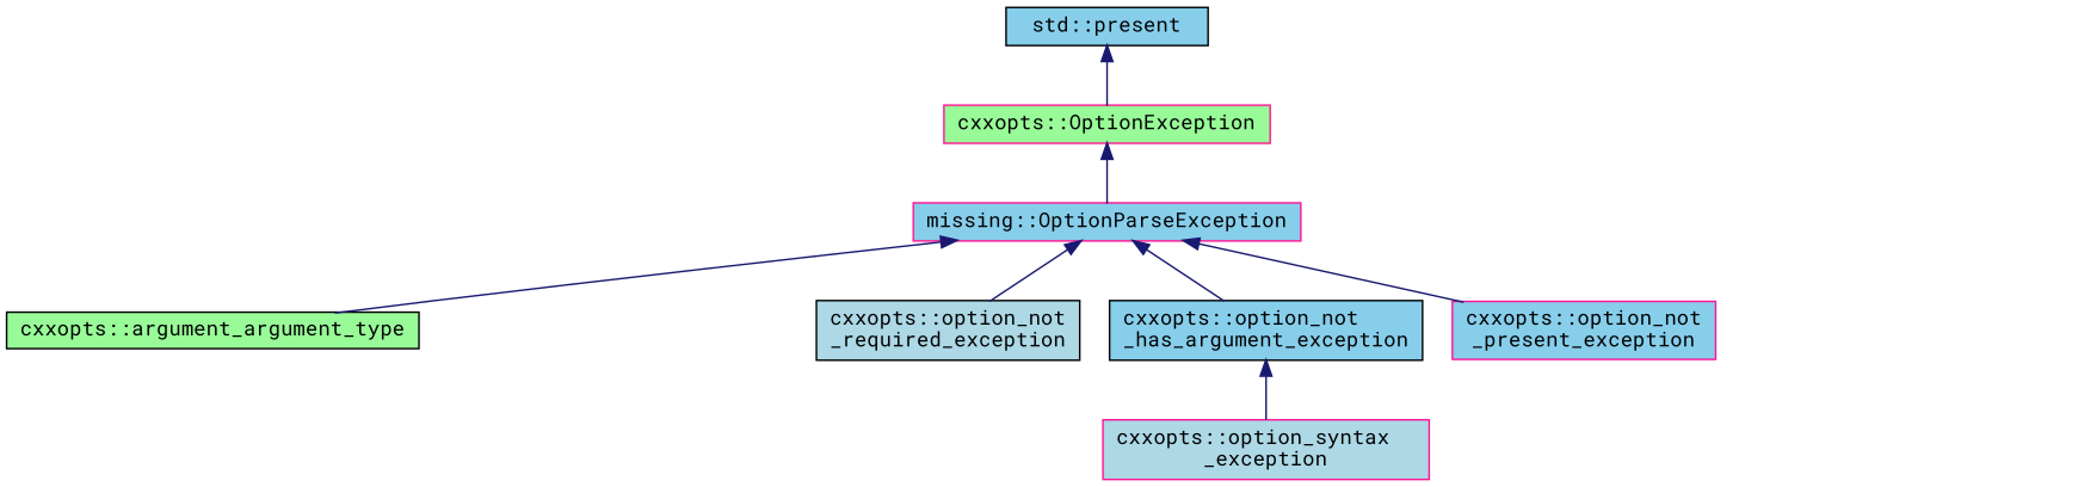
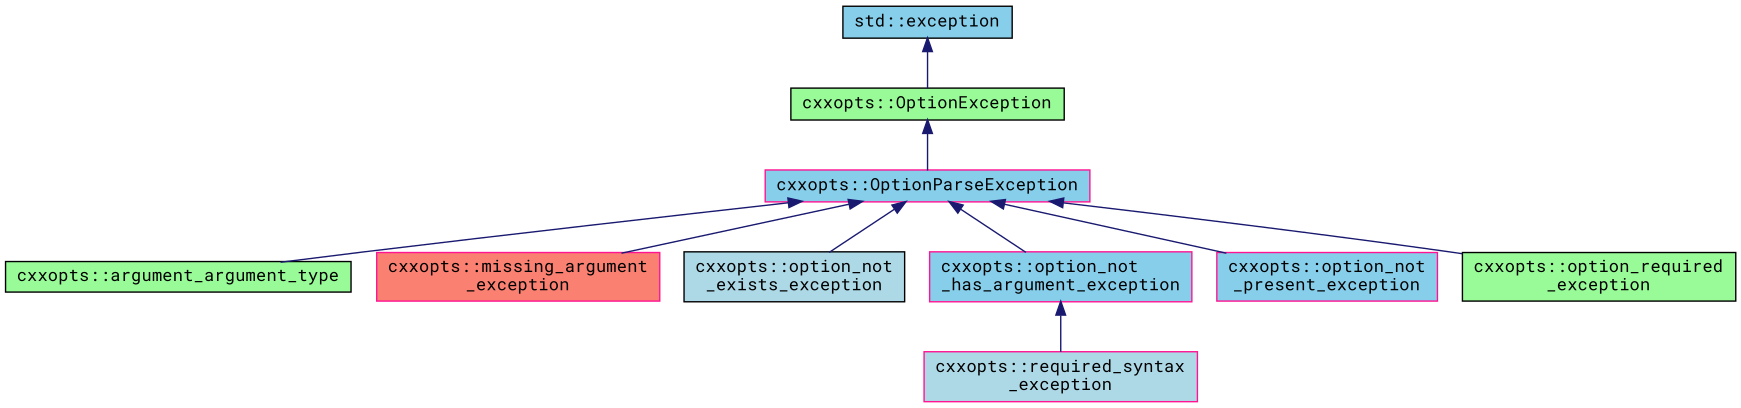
  digraph {
    fontname="Roboto Mono"
    rankdir=TB
    node [color=deeppink fillcolor=skyblue fontname="Roboto Mono" fontsize=12 shape=record style=filled]
    edge [color=midnightblue dir=back fontname="Roboto Mono" fontsize=12 labelfontname=Helvetica labelfontsize=12 style=solid]
-   n1 [fontcolor=black height=0.2 label="missing::OptionParseException" width=0.4]
+   n1 [fontcolor=black height=0.2 label="cxxopts::OptionParseException" width=0.4]
    n2 [color=black fillcolor=palegreen height=0.2 label="cxxopts::argument_argument_type" width=0.4]
-   n4 [color=black fillcolor=lightblue height=0.2 label="cxxopts::option_not\l_required_exception" width=0.4]
-   n5 [color=black height=0.2 label="cxxopts::option_not\l_has_argument_exception" width=0.4]
+   n3 [fillcolor=salmon height=0.2 label="cxxopts::missing_argument\l_exception" width=0.4]
+   n4 [color=black fillcolor=lightblue height=0.2 label="cxxopts::option_not\l_exists_exception" width=0.4]
+   n5 [height=0.2 label="cxxopts::option_not\l_has_argument_exception" width=0.4]
    n6 [height=0.2 label="cxxopts::option_not\l_present_exception" width=0.4]
-   n8 [fillcolor=lightblue height=0.2 label="cxxopts::option_syntax\l_exception" width=0.4]
-   n9 [fillcolor=palegreen height=0.2 label="cxxopts::OptionException" width=0.4]
-   n10 [color=black height=0.2 label="std::present" width=0.4]
+   n7 [color=black fillcolor=palegreen height=0.2 label="cxxopts::option_required\l_exception" width=0.4]
+   n8 [fillcolor=lightblue height=0.2 label="cxxopts::required_syntax\l_exception" width=0.4]
+   n9 [color=black fillcolor=palegreen height=0.2 label="cxxopts::OptionException" width=0.4]
+   n10 [color=black height=0.2 label="std::exception" width=0.4]
    n1 -> n2
+   n1 -> n3
    n1 -> n4
    n1 -> n5
    n1 -> n6
+   n1 -> n7
    n5 -> n8
    n9 -> n1
    n10 -> n9
  }
